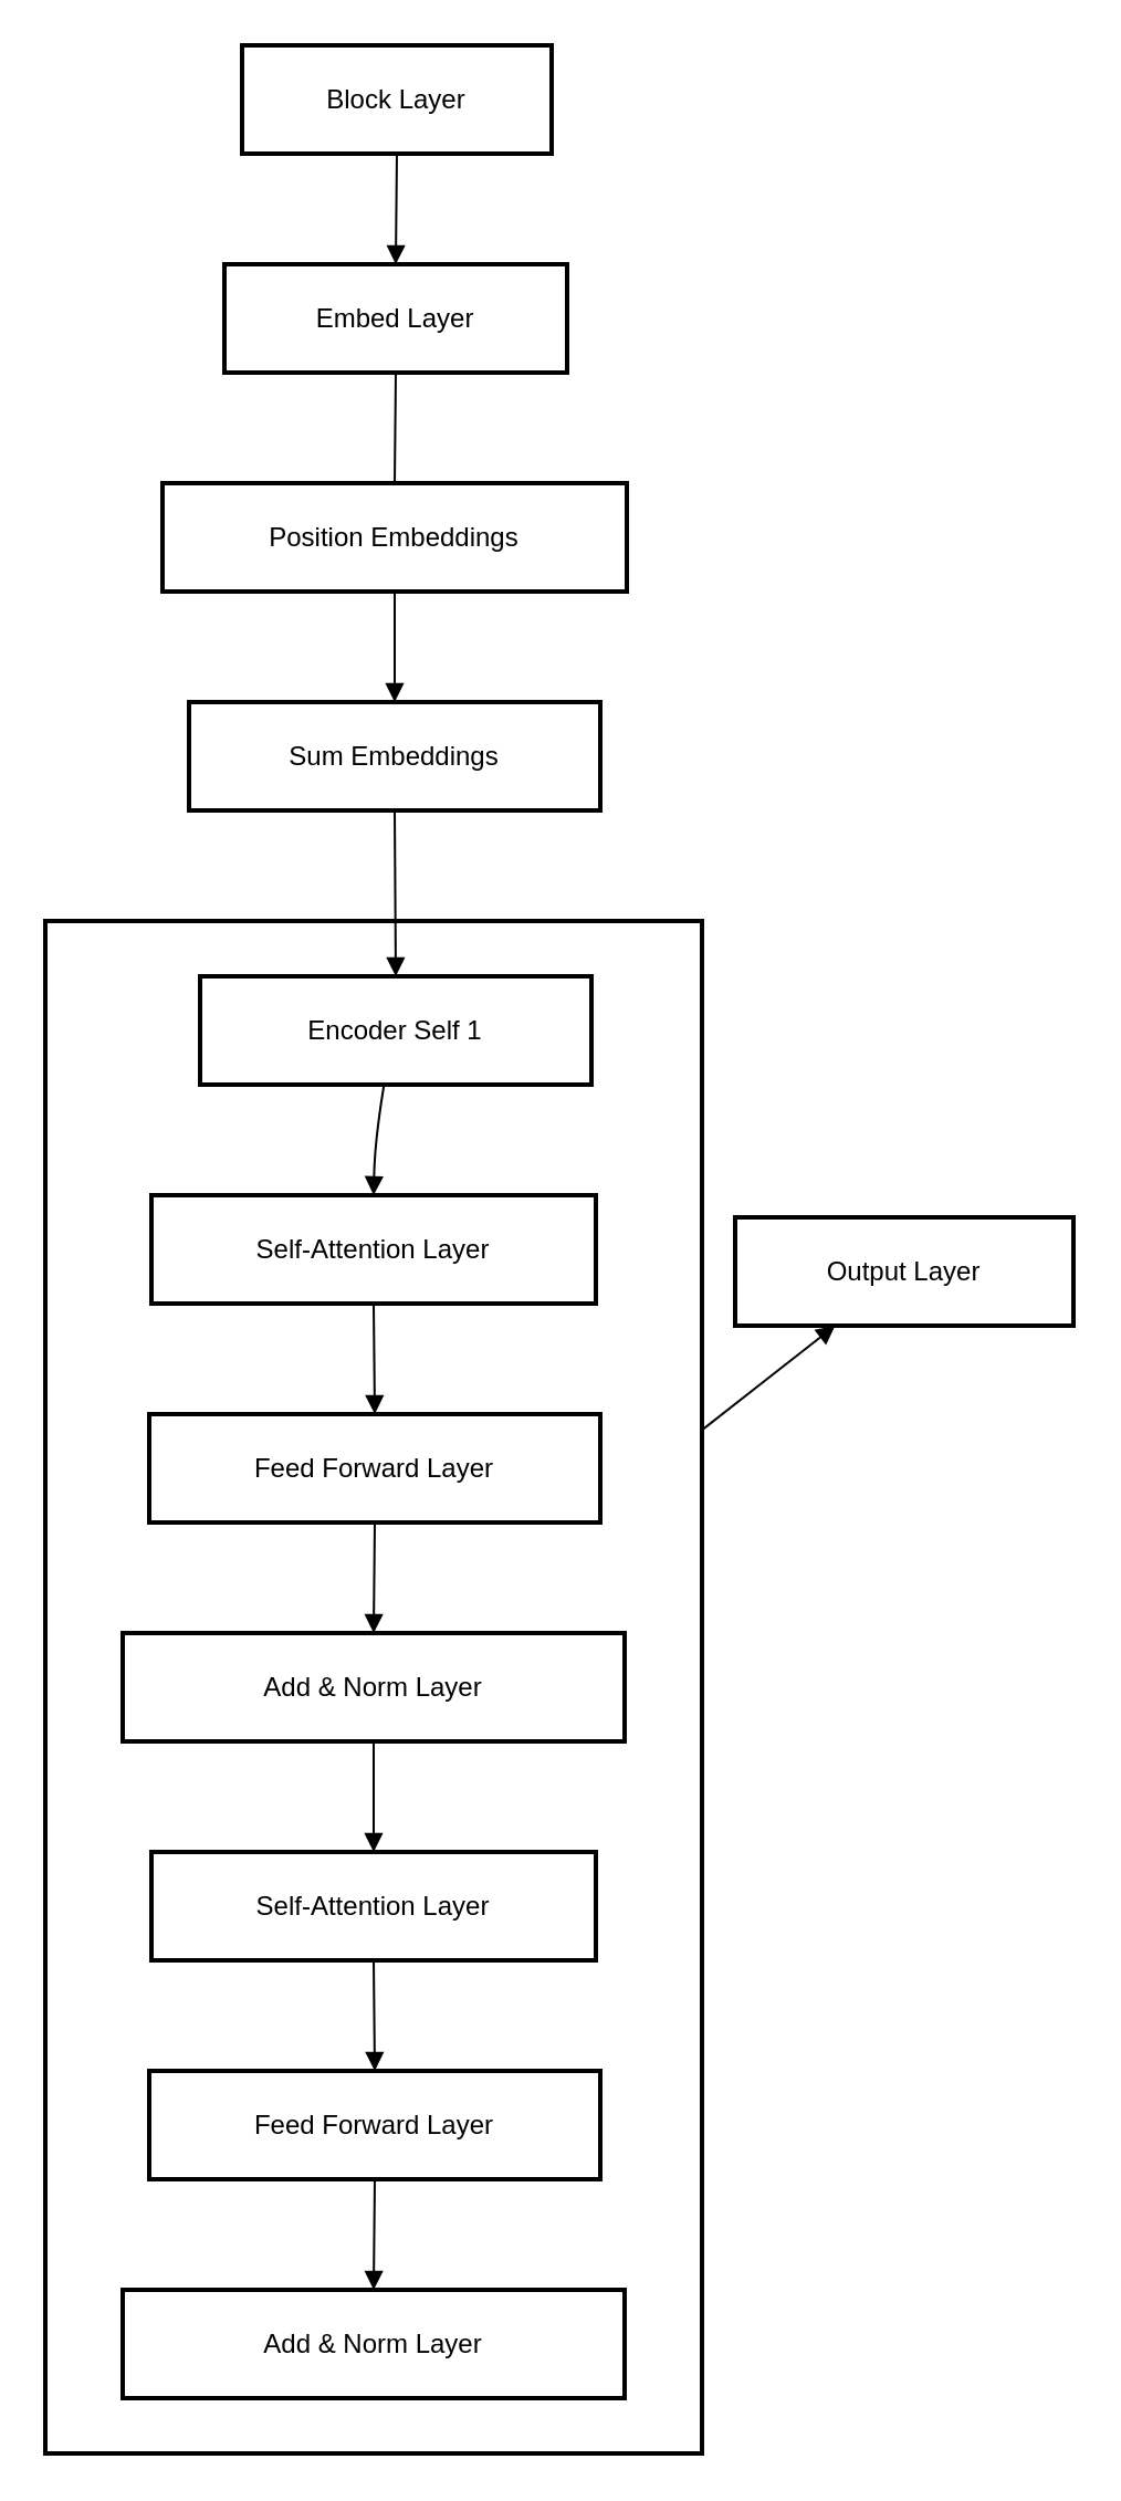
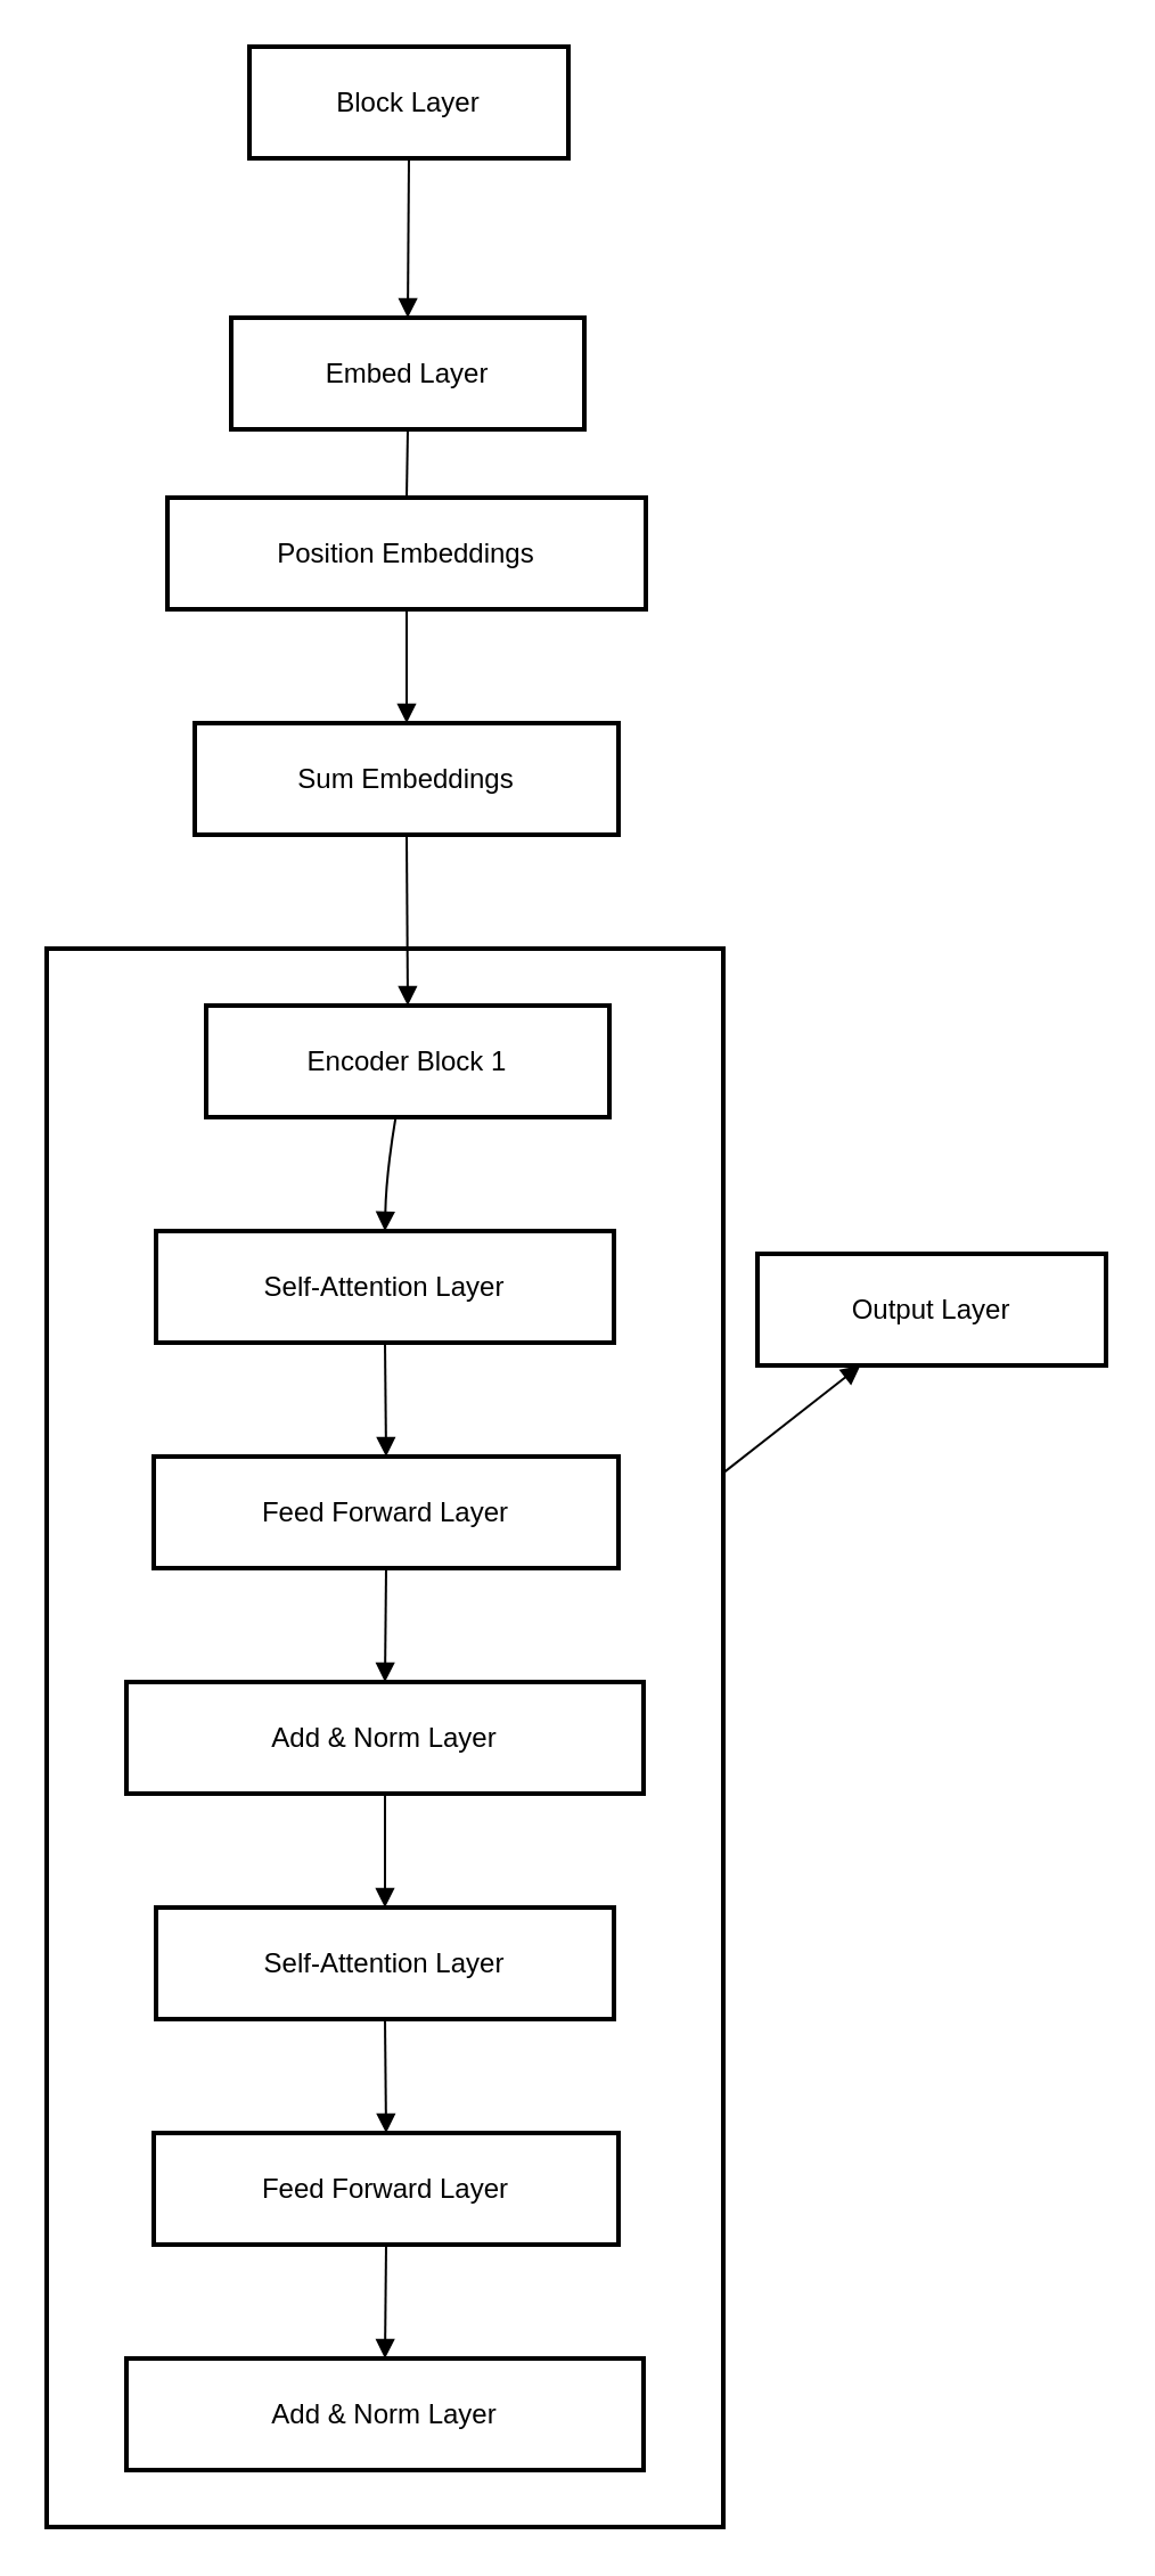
  <mxCell id="0" />
  <mxCell id="1" parent="0" />
  <mxCell id="2" value="Encoder Blocks N Layers" style="whiteSpace=wrap;strokeWidth=2;" vertex="1" parent="1"><mxGeometry x="20" y="416" width="297" height="693" as="geometry" /></mxCell>
  <mxCell id="3" value="Block Layer" style="whiteSpace=wrap;strokeWidth=2;" vertex="1" parent="1"><mxGeometry x="109" y="20" width="140" height="49" as="geometry" /></mxCell>
- <mxCell id="4" value="Embed Layer" style="whiteSpace=wrap;strokeWidth=2;" vertex="1" parent="1"><mxGeometry x="101" y="119" width="155" height="49" as="geometry" /></mxCell>
+ <mxCell id="4" value="Embed Layer" style="whiteSpace=wrap;strokeWidth=2;" vertex="1" parent="1"><mxGeometry x="101" y="139" width="155" height="49" as="geometry" /></mxCell>
  <mxCell id="5" value="Position Embeddings" style="whiteSpace=wrap;strokeWidth=2;" vertex="1" parent="1"><mxGeometry x="73" y="218" width="210" height="49" as="geometry" /></mxCell>
  <mxCell id="6" value="Sum Embeddings" style="whiteSpace=wrap;strokeWidth=2;" vertex="1" parent="1"><mxGeometry x="85" y="317" width="186" height="49" as="geometry" /></mxCell>
- <mxCell id="7" value="Encoder Self 1" style="whiteSpace=wrap;strokeWidth=2;" vertex="1" parent="1"><mxGeometry x="90" y="441" width="177" height="49" as="geometry" /></mxCell>
+ <mxCell id="7" value="Encoder Block 1" style="whiteSpace=wrap;strokeWidth=2;" vertex="1" parent="1"><mxGeometry x="90" y="441" width="177" height="49" as="geometry" /></mxCell>
  <mxCell id="8" value="Self-Attention Layer" style="whiteSpace=wrap;strokeWidth=2;" vertex="1" parent="1"><mxGeometry x="68" y="540" width="201" height="49" as="geometry" /></mxCell>
  <mxCell id="9" value="Feed Forward Layer" style="whiteSpace=wrap;strokeWidth=2;" vertex="1" parent="1"><mxGeometry x="67" y="639" width="204" height="49" as="geometry" /></mxCell>
  <mxCell id="10" value="Add &amp; Norm Layer" style="whiteSpace=wrap;strokeWidth=2;" vertex="1" parent="1"><mxGeometry x="55" y="738" width="227" height="49" as="geometry" /></mxCell>
  <mxCell id="11" value="Self-Attention Layer" style="whiteSpace=wrap;strokeWidth=2;" vertex="1" parent="1"><mxGeometry x="68" y="837" width="201" height="49" as="geometry" /></mxCell>
  <mxCell id="12" value="Feed Forward Layer" style="whiteSpace=wrap;strokeWidth=2;" vertex="1" parent="1"><mxGeometry x="67" y="936" width="204" height="49" as="geometry" /></mxCell>
  <mxCell id="13" value="Add &amp; Norm Layer" style="whiteSpace=wrap;strokeWidth=2;" vertex="1" parent="1"><mxGeometry x="55" y="1035" width="227" height="49" as="geometry" /></mxCell>
  <mxCell id="14" value="Output Layer" style="whiteSpace=wrap;strokeWidth=2;" vertex="1" parent="1"><mxGeometry x="332" y="550" width="153" height="49" as="geometry" /></mxCell>
  <mxCell id="15" value="" style="curved=1;startArrow=none;endArrow=block;exitX=0.5;exitY=1;entryX=0.5;entryY=0;" edge="1" parent="1" source="3" target="4"><mxGeometry relative="1" as="geometry"><Array as="points" /></mxGeometry></mxCell>
  <mxCell id="16" value="" style="curved=1;startArrow=none;endArrow=none;exitX=0.5;exitY=1;entryX=0.5;entryY=0;" edge="1" parent="1" source="4" target="5"><mxGeometry relative="1" as="geometry"><Array as="points" /></mxGeometry></mxCell>
  <mxCell id="17" value="" style="curved=1;startArrow=none;endArrow=block;exitX=0.5;exitY=1;entryX=0.5;entryY=0;" edge="1" parent="1" source="5" target="6"><mxGeometry relative="1" as="geometry"><Array as="points" /></mxGeometry></mxCell>
  <mxCell id="18" value="" style="curved=1;startArrow=none;endArrow=block;exitX=0.5;exitY=1;entryX=0.5;entryY=0;" edge="1" parent="1" source="6" target="7"><mxGeometry relative="1" as="geometry"><Array as="points" /></mxGeometry></mxCell>
  <mxCell id="19" value="" style="curved=1;startArrow=none;endArrow=block;exitX=0.47;exitY=1;entryX=0.5;entryY=0;" edge="1" parent="1" source="7" target="8"><mxGeometry relative="1" as="geometry"><Array as="points"><mxPoint x="169" y="515" /></Array></mxGeometry></mxCell>
  <mxCell id="20" value="" style="curved=1;startArrow=none;endArrow=block;exitX=0.5;exitY=1;entryX=0.5;entryY=0;" edge="1" parent="1" source="8" target="9"><mxGeometry relative="1" as="geometry"><Array as="points" /></mxGeometry></mxCell>
  <mxCell id="21" value="" style="curved=1;startArrow=none;endArrow=block;exitX=0.5;exitY=1;entryX=0.5;entryY=0;" edge="1" parent="1" source="9" target="10"><mxGeometry relative="1" as="geometry"><Array as="points" /></mxGeometry></mxCell>
  <mxCell id="22" value="" style="curved=1;startArrow=none;endArrow=block;exitX=0.5;exitY=1;entryX=0.5;entryY=0;" edge="1" parent="1" source="10" target="11"><mxGeometry relative="1" as="geometry"><Array as="points" /></mxGeometry></mxCell>
  <mxCell id="23" value="" style="curved=1;startArrow=none;endArrow=block;exitX=0.5;exitY=1;entryX=0.5;entryY=0;" edge="1" parent="1" source="11" target="12"><mxGeometry relative="1" as="geometry"><Array as="points" /></mxGeometry></mxCell>
  <mxCell id="24" value="" style="curved=1;startArrow=none;endArrow=block;exitX=0.5;exitY=1;entryX=0.5;entryY=0;" edge="1" parent="1" source="12" target="13"><mxGeometry relative="1" as="geometry"><Array as="points" /></mxGeometry></mxCell>
  <mxCell id="25" value="" style="curved=1;startArrow=none;endArrow=block;" edge="1" parent="1" source="2" target="14"><mxGeometry relative="1" as="geometry"><Array as="points" /></mxGeometry></mxCell>
